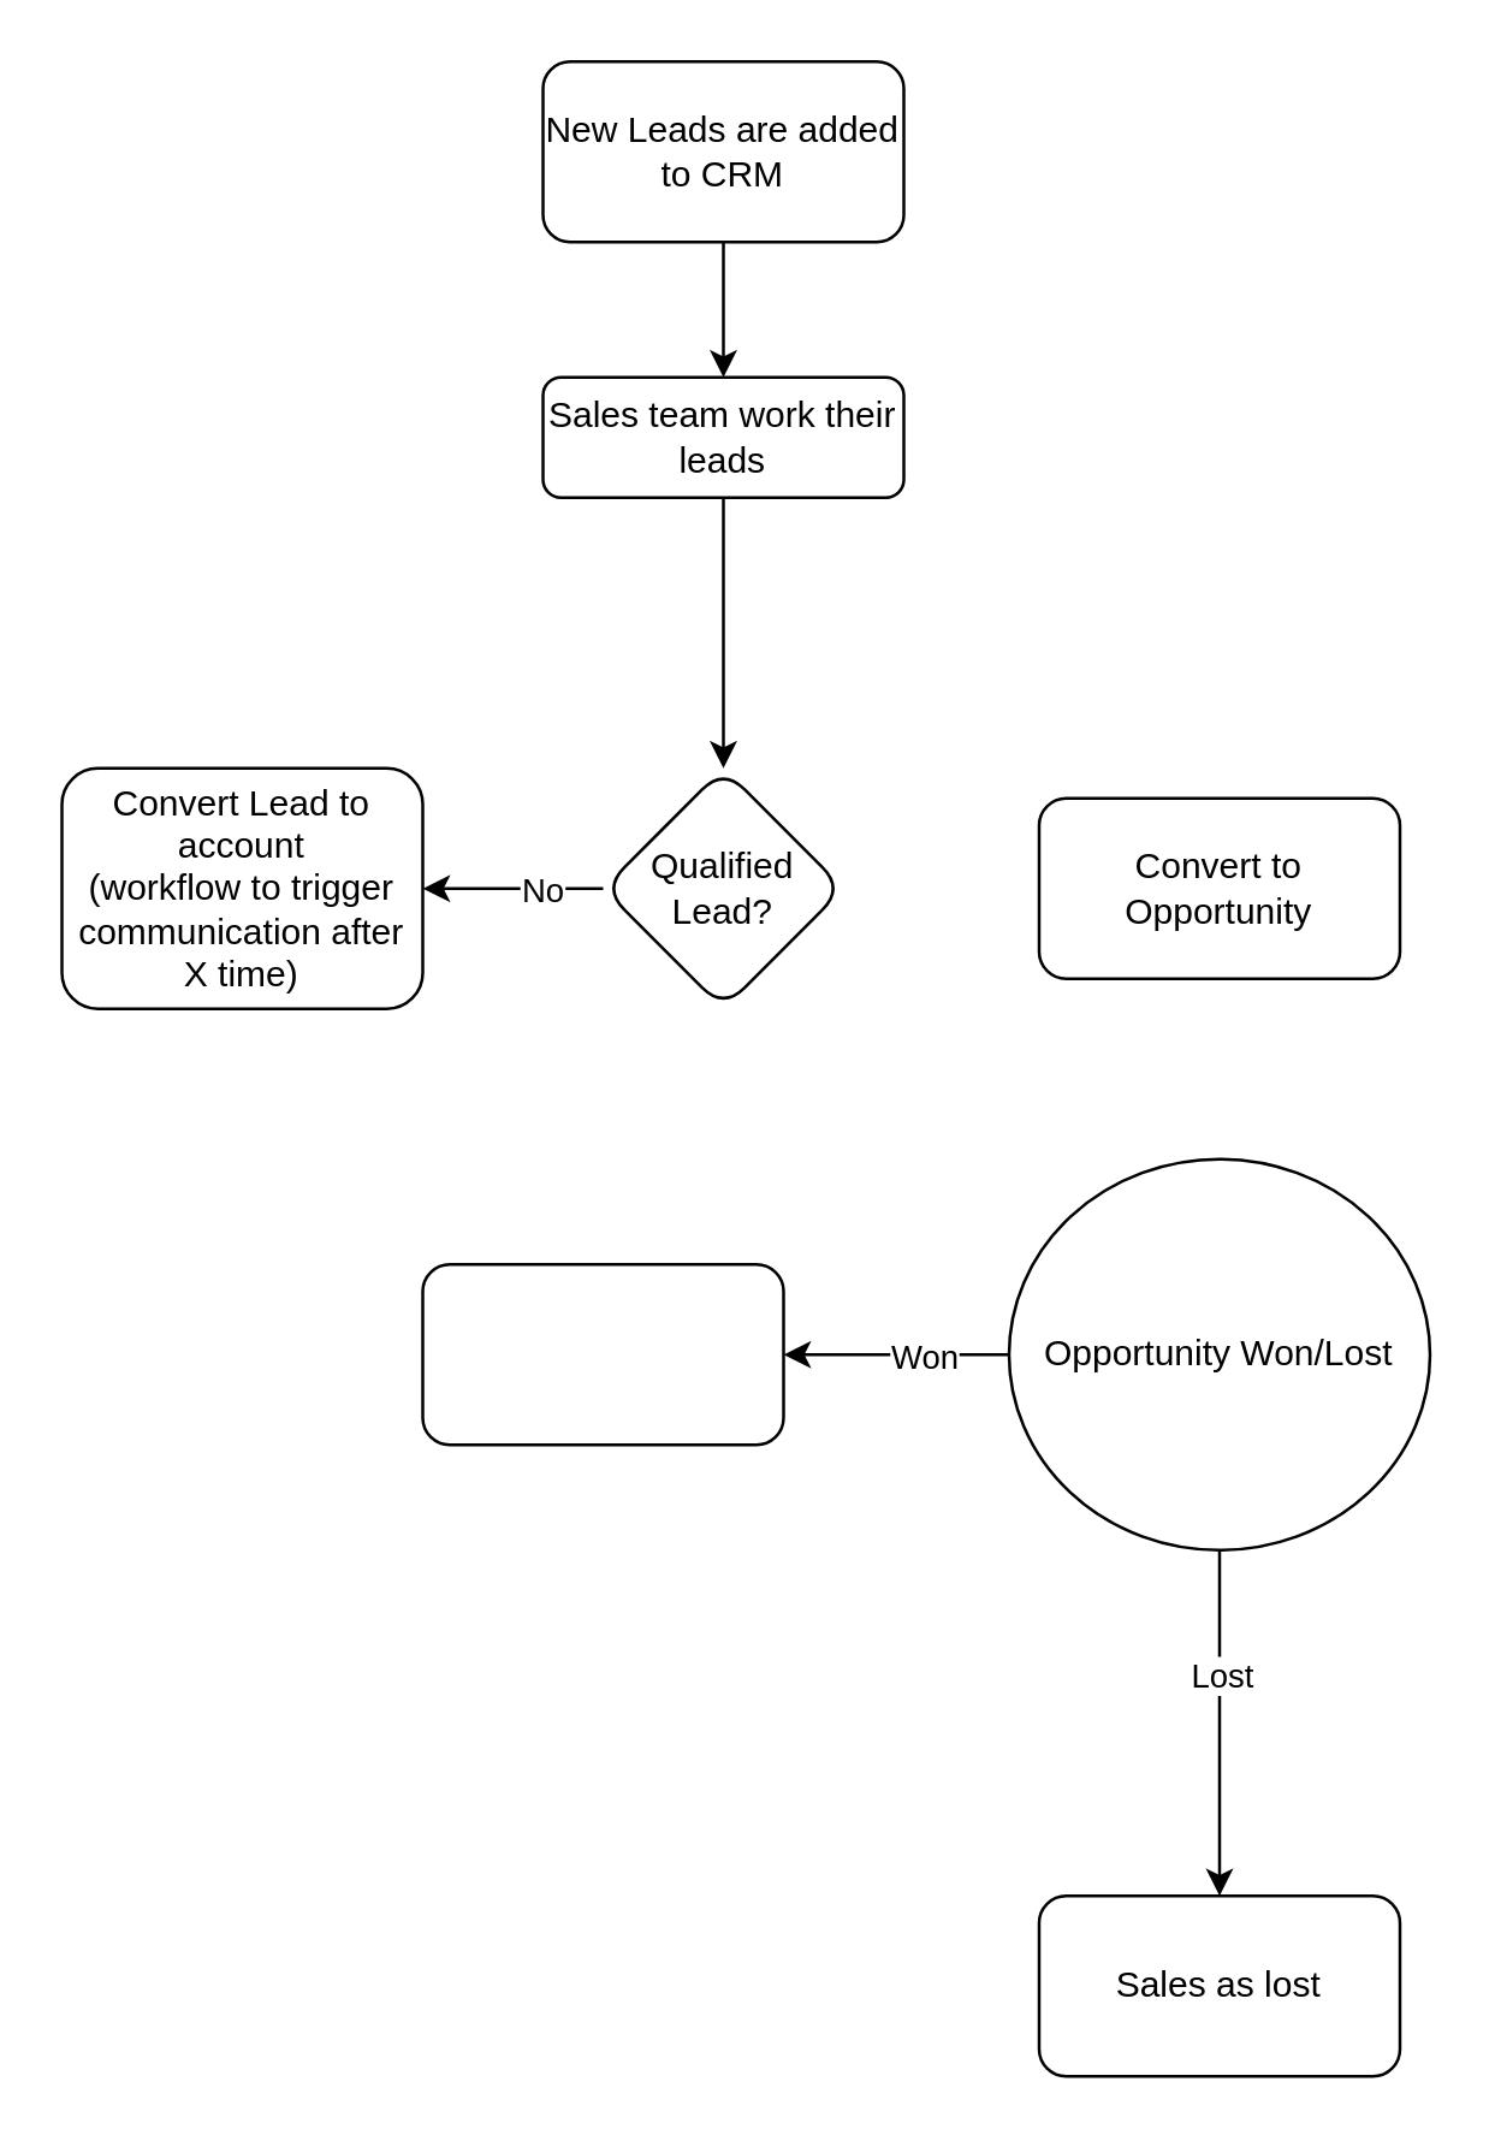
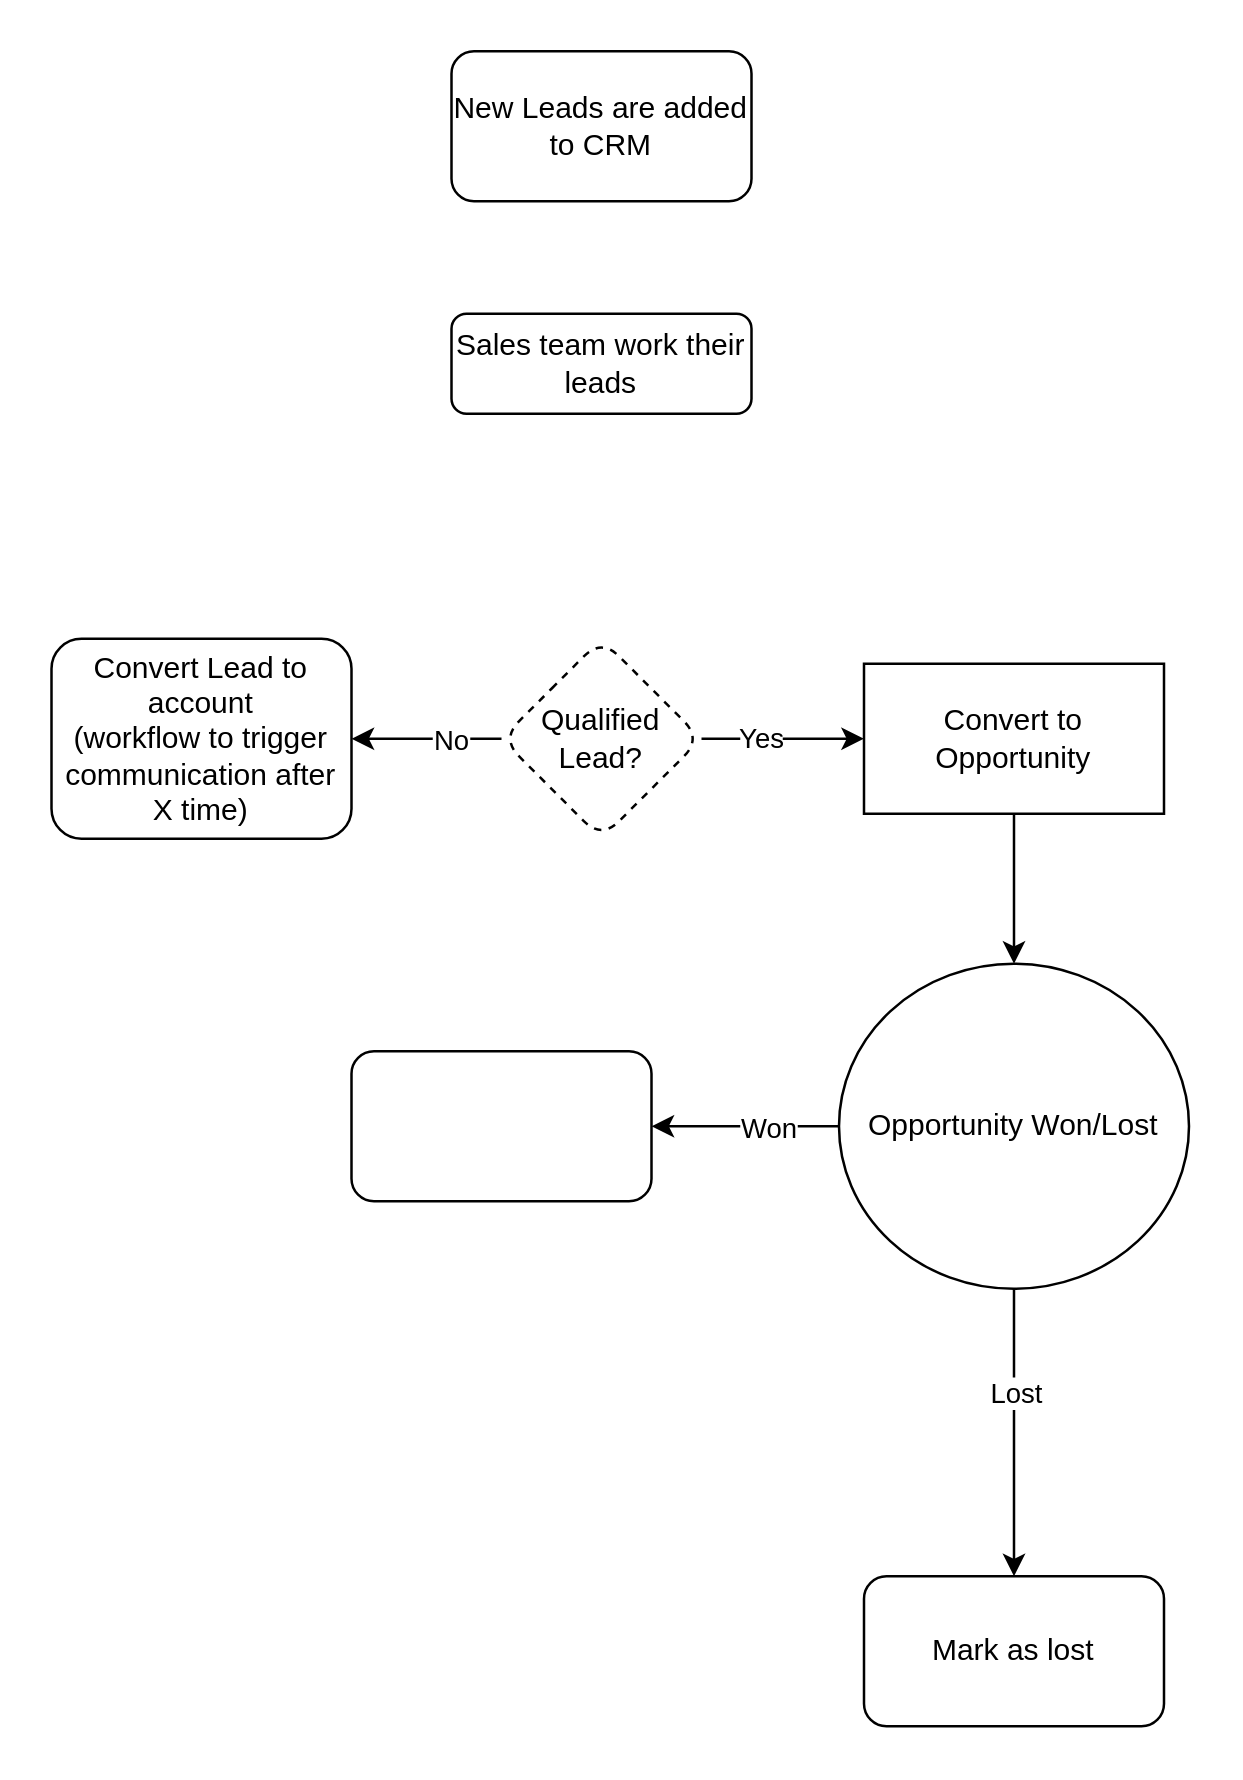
  <mxCell id="0" />
  <mxCell id="1" parent="0" />
- <mxCell id="2" value="" style="edgeStyle=orthogonalEdgeStyle;rounded=0;orthogonalLoop=1;jettySize=auto;html=1;" parent="1" source="3" target="5" edge="1"><mxGeometry relative="1" as="geometry" /></mxCell>
  <mxCell id="3" value="New Leads are added to CRM" style="rounded=1;whiteSpace=wrap;html=1;" parent="1" vertex="1"><mxGeometry x="180" y="20" width="120" height="60" as="geometry" /></mxCell>
- <mxCell id="4" value="" style="edgeStyle=orthogonalEdgeStyle;rounded=0;orthogonalLoop=1;jettySize=auto;html=1;" parent="1" source="5" target="10" edge="1"><mxGeometry relative="1" as="geometry" /></mxCell>
  <mxCell id="5" value="Sales team work their leads" style="rounded=1;whiteSpace=wrap;html=1;" parent="1" vertex="1"><mxGeometry x="180" y="125" width="120" height="40" as="geometry" /></mxCell>
  <mxCell id="6" value="" style="edgeStyle=orthogonalEdgeStyle;rounded=0;orthogonalLoop=1;jettySize=auto;html=1;" parent="1" source="10" target="11" edge="1"><mxGeometry relative="1" as="geometry" /></mxCell>
  <mxCell id="7" value="No" style="edgeLabel;html=1;align=center;verticalAlign=middle;resizable=0;points=[];" parent="6" vertex="1" connectable="0"><mxGeometry x="-0.3" relative="1" as="geometry"><mxPoint as="offset" /></mxGeometry></mxCell>
- <mxCell id="10" value="Qualified Lead?" style="rhombus;whiteSpace=wrap;html=1;rounded=1;" parent="1" vertex="1"><mxGeometry x="200" y="255" width="80" height="80" as="geometry" /></mxCell>
+ <mxCell id="8" value="" style="edgeStyle=orthogonalEdgeStyle;rounded=0;orthogonalLoop=1;jettySize=auto;html=1;" parent="1" source="10" target="13" edge="1"><mxGeometry relative="1" as="geometry"><mxPoint x="355" y="295" as="targetPoint" /></mxGeometry></mxCell>
+ <mxCell id="9" value="Yes" style="edgeLabel;html=1;align=center;verticalAlign=middle;resizable=0;points=[];" parent="8" vertex="1" connectable="0"><mxGeometry x="-0.3" y="1" relative="1" as="geometry"><mxPoint as="offset" /></mxGeometry></mxCell>
+ <mxCell id="10" value="Qualified Lead?" style="rhombus;whiteSpace=wrap;html=1;rounded=1;dashed=1;" parent="1" vertex="1"><mxGeometry x="200" y="255" width="80" height="80" as="geometry" /></mxCell>
  <mxCell id="11" value="&lt;div&gt;Convert Lead to account&lt;/div&gt;&lt;div&gt;(workflow to trigger communication after X time)&lt;br&gt;&lt;/div&gt;" style="whiteSpace=wrap;html=1;rounded=1;" parent="1" vertex="1"><mxGeometry x="20" y="255" width="120" height="80" as="geometry" /></mxCell>
- <mxCell id="13" value="Convert to Opportunity " style="rounded=1;whiteSpace=wrap;html=1;" parent="1" vertex="1"><mxGeometry x="345" y="265" width="120" height="60" as="geometry" /></mxCell>
+ <mxCell id="12" value="" style="edgeStyle=orthogonalEdgeStyle;rounded=0;orthogonalLoop=1;jettySize=auto;html=1;" parent="1" source="13" target="18" edge="1"><mxGeometry relative="1" as="geometry" /></mxCell>
+ <mxCell id="13" value="Convert to Opportunity " style="whiteSpace=wrap;html=1;rounded=0;" parent="1" vertex="1"><mxGeometry x="345" y="265" width="120" height="60" as="geometry" /></mxCell>
  <mxCell id="14" value="" style="edgeStyle=orthogonalEdgeStyle;rounded=0;orthogonalLoop=1;jettySize=auto;html=1;" parent="1" source="18" target="19" edge="1"><mxGeometry relative="1" as="geometry" /></mxCell>
  <mxCell id="15" value="Lost" style="edgeLabel;html=1;align=center;verticalAlign=middle;resizable=0;points=[];" parent="14" vertex="1" connectable="0"><mxGeometry x="-0.287" relative="1" as="geometry"><mxPoint as="offset" /></mxGeometry></mxCell>
  <mxCell id="16" value="" style="edgeStyle=orthogonalEdgeStyle;rounded=0;orthogonalLoop=1;jettySize=auto;html=1;" parent="1" source="18" target="20" edge="1"><mxGeometry relative="1" as="geometry" /></mxCell>
  <mxCell id="17" value="Won" style="edgeLabel;html=1;align=center;verticalAlign=middle;resizable=0;points=[];" parent="16" vertex="1" connectable="0"><mxGeometry x="-0.222" y="3" relative="1" as="geometry"><mxPoint y="-3" as="offset" /></mxGeometry></mxCell>
  <mxCell id="18" value="Opportunity Won/Lost" style="ellipse;whiteSpace=wrap;html=1;" parent="1" vertex="1"><mxGeometry x="335" y="385" width="140" height="130" as="geometry" /></mxCell>
- <mxCell id="19" value="Sales as lost" style="whiteSpace=wrap;html=1;rounded=1;" parent="1" vertex="1"><mxGeometry x="345" y="630" width="120" height="60" as="geometry" /></mxCell>
+ <mxCell id="19" value="Mark as lost" style="whiteSpace=wrap;html=1;rounded=1;" parent="1" vertex="1"><mxGeometry x="345" y="630" width="120" height="60" as="geometry" /></mxCell>
  <mxCell id="20" value="" style="whiteSpace=wrap;html=1;rounded=1;" parent="1" vertex="1"><mxGeometry x="140" y="420" width="120" height="60" as="geometry" /></mxCell>
